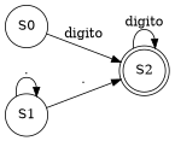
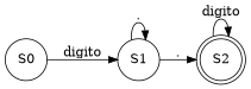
  digraph {
    forcelabels=true
    rankdir=LR
    node [shape=circle]
    n1 [label=S0]
    n2 [label=S1]
    n3 [label=S2 shape=doublecircle]
-   n1 -> n3 [label=digito]
+   n1 -> n2 [label=digito]
    n2 -> n2 [label="."]
    n2 -> n3 [label="."]
    n3 -> n3 [label=digito]
  }
